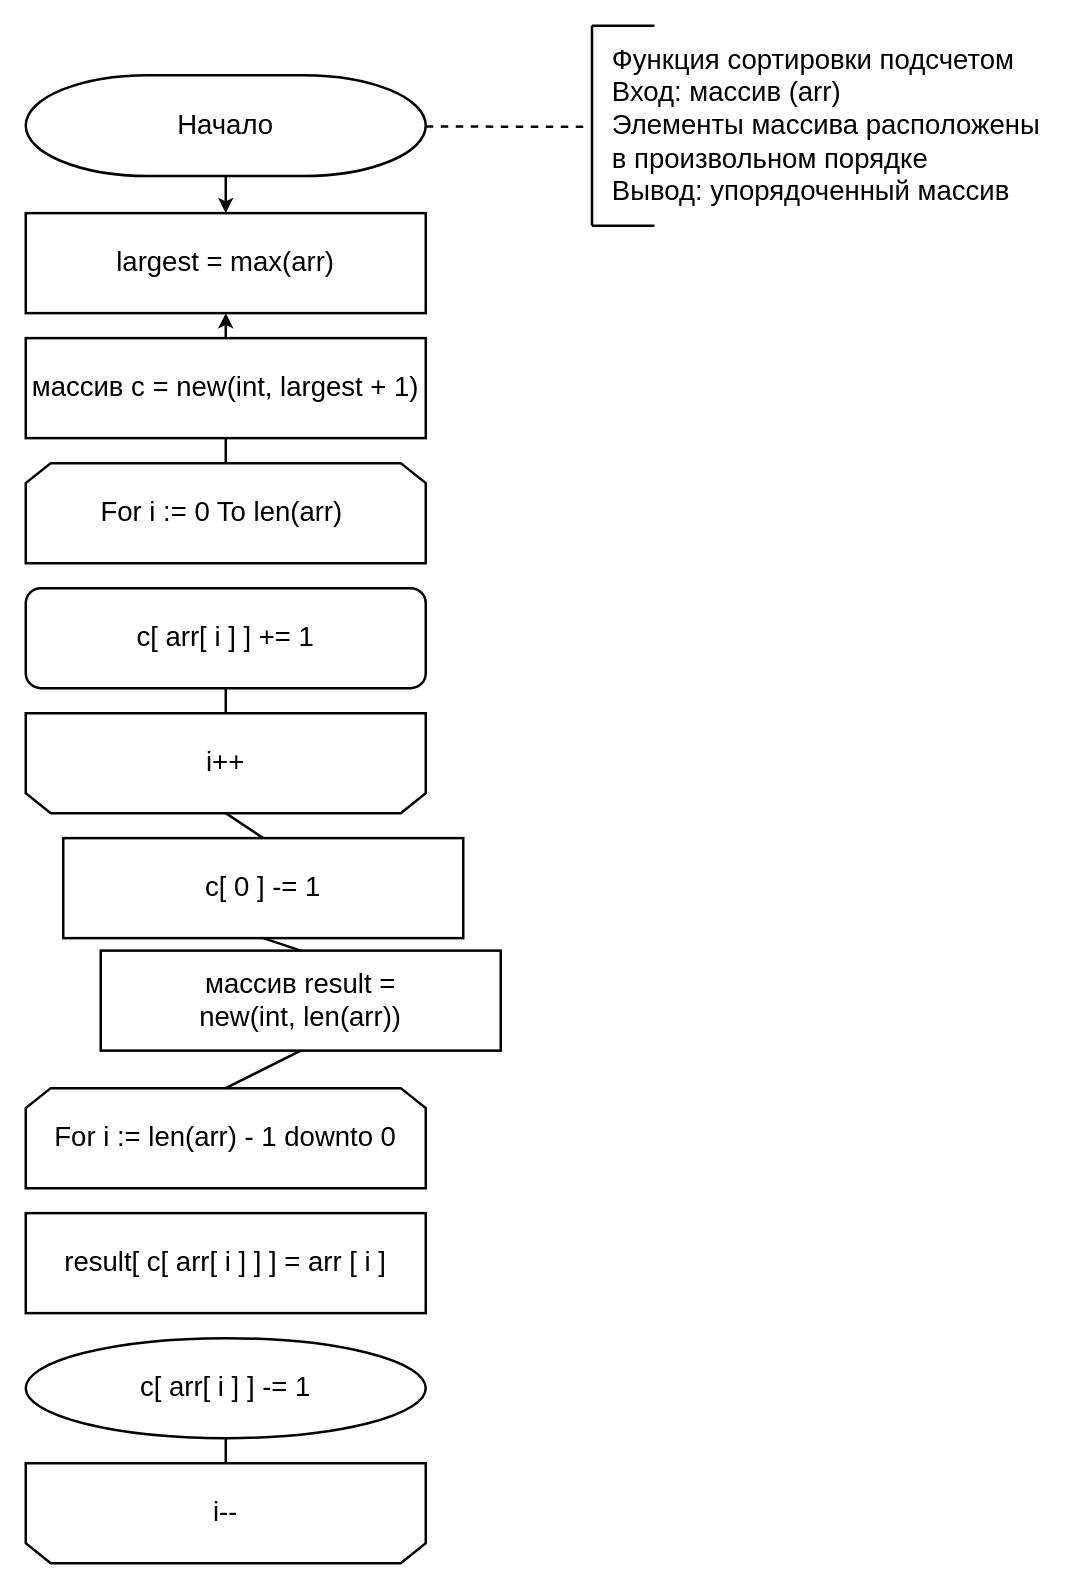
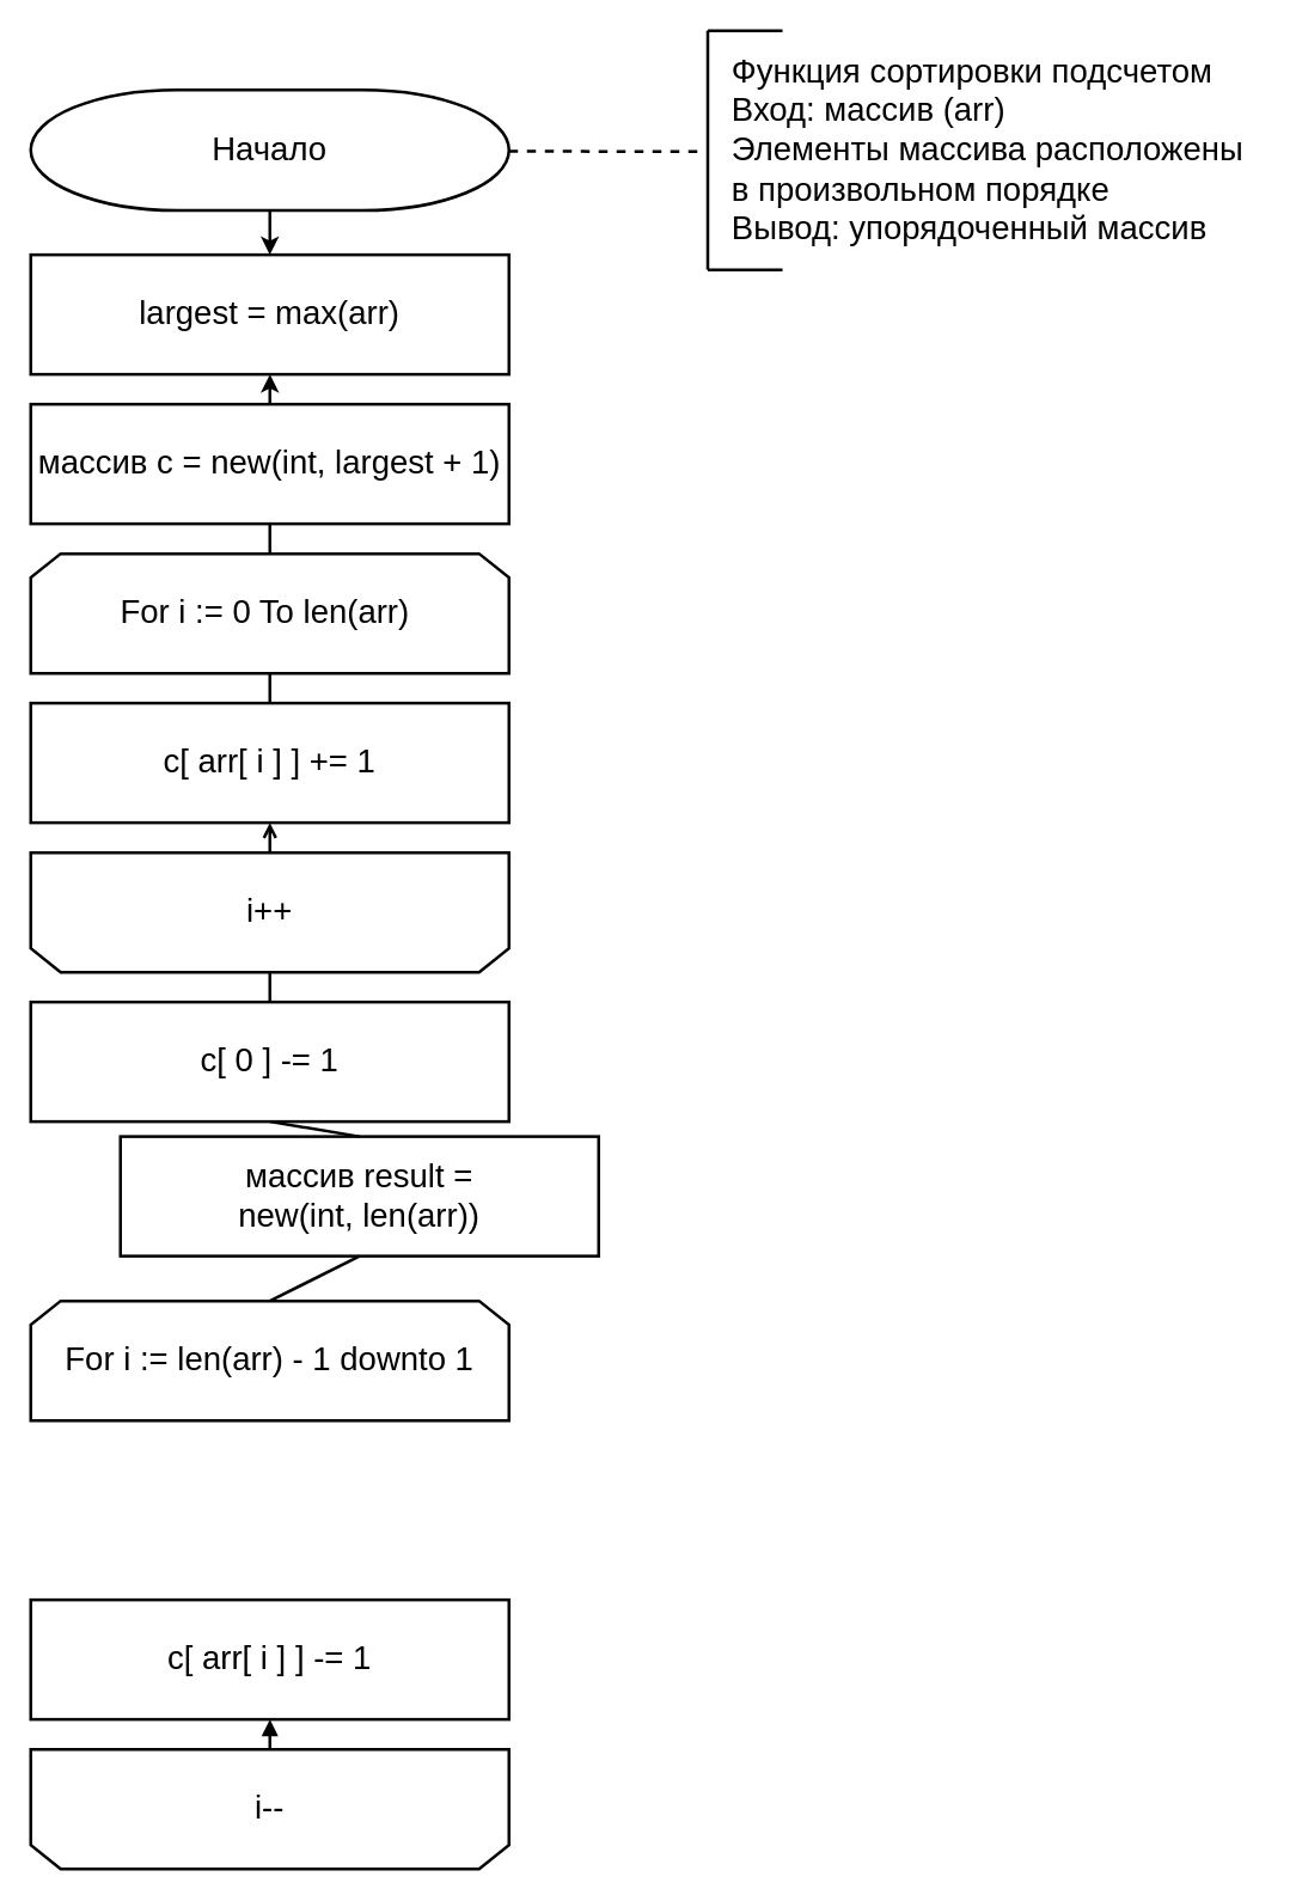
  <mxCell id="0" />
  <mxCell id="1" parent="0" />
  <mxCell id="2" value="" style="edgeStyle=orthogonalEdgeStyle;rounded=0;orthogonalLoop=1;jettySize=auto;html=1;strokeWidth=2;" edge="1" parent="1" source="3"><mxGeometry relative="1" as="geometry"><mxPoint x="180" y="170" as="targetPoint" /></mxGeometry></mxCell>
  <mxCell id="3" value="Начало" style="strokeWidth=2;html=1;shape=mxgraph.flowchart.terminator;whiteSpace=wrap;fontSize=22;" vertex="1" parent="1"><mxGeometry x="20" y="59.66" width="320" height="80.67" as="geometry" /></mxCell>
  <mxCell id="4" style="edgeStyle=none;html=1;exitX=1;exitY=0.5;exitDx=0;exitDy=0;dashed=1;endArrow=none;endFill=0;strokeWidth=2;" edge="1" parent="1"><mxGeometry relative="1" as="geometry"><mxPoint x="340" y="100.67" as="sourcePoint" /><mxPoint x="470" y="101" as="targetPoint" /></mxGeometry></mxCell>
  <mxCell id="5" value="&lt;div style=&quot;text-align: left; font-family: helvetica; font-size: 22px;&quot;&gt;Функция сортировки подсчетом&lt;/div&gt;&lt;div style=&quot;text-align: left; font-family: helvetica; font-size: 22px;&quot;&gt;Вход: массив (arr)&lt;/div&gt;&lt;div style=&quot;text-align: left; font-family: helvetica; font-size: 22px;&quot;&gt;Элементы массива расположены&lt;/div&gt;&lt;div style=&quot;text-align: left; font-family: helvetica; font-size: 22px;&quot;&gt;в произвольном порядке&lt;/div&gt;&lt;div style=&quot;text-align: left; font-family: helvetica; font-size: 22px;&quot;&gt;Вывод: упорядоченный массив&lt;/div&gt;" style="text;html=1;align=center;verticalAlign=middle;resizable=0;points=[];autosize=1;strokeColor=none;fillColor=none;fontSize=22;" vertex="1" parent="1"><mxGeometry x="475" y="25" width="370" height="150" as="geometry" /></mxCell>
  <mxCell id="6" value="" style="endArrow=none;html=1;strokeWidth=2;" edge="1" parent="1"><mxGeometry width="50" height="50" relative="1" as="geometry"><mxPoint x="473" y="180" as="sourcePoint" /><mxPoint x="473" y="20" as="targetPoint" /></mxGeometry></mxCell>
  <mxCell id="7" value="" style="endArrow=none;html=1;strokeWidth=2;" edge="1" parent="1"><mxGeometry width="50" height="50" relative="1" as="geometry"><mxPoint x="473" y="180" as="sourcePoint" /><mxPoint x="523" y="180" as="targetPoint" /></mxGeometry></mxCell>
  <mxCell id="8" value="" style="endArrow=none;html=1;strokeWidth=2;" edge="1" parent="1"><mxGeometry width="50" height="50" relative="1" as="geometry"><mxPoint x="473" y="20" as="sourcePoint" /><mxPoint x="523" y="20" as="targetPoint" /></mxGeometry></mxCell>
  <mxCell id="9" value="массив c = new(int, largest + 1)" style="rounded=0;whiteSpace=wrap;html=1;strokeWidth=2;fontSize=22;" vertex="1" parent="1"><mxGeometry x="20" y="270" width="320" height="80" as="geometry" /></mxCell>
  <mxCell id="10" value="&lt;span style=&quot;font-size: 22px;&quot;&gt;&lt;font style=&quot;font-size: 22px&quot;&gt;For i := 0 To len(arr)&amp;nbsp;&lt;/font&gt;&lt;/span&gt;" style="shape=loopLimit;whiteSpace=wrap;html=1;fontSize=22;strokeWidth=2;" vertex="1" parent="1"><mxGeometry x="20" y="370" width="320" height="80" as="geometry" /></mxCell>
  <mxCell id="11" value="" style="endArrow=none;html=1;rounded=0;strokeWidth=2;fontSize=22;entryX=0.5;entryY=1;entryDx=0;entryDy=0;exitX=0.5;exitY=0;exitDx=0;exitDy=0;" edge="1" parent="1" target="9"><mxGeometry width="50" height="50" relative="1" as="geometry"><mxPoint x="180" y="370" as="sourcePoint" /><mxPoint x="480" y="390" as="targetPoint" /></mxGeometry></mxCell>
  <mxCell id="12" value="largest = max(arr)" style="rounded=0;whiteSpace=wrap;html=1;strokeWidth=2;fontSize=22;" vertex="1" parent="1"><mxGeometry x="20" y="170" width="320" height="80" as="geometry" /></mxCell>
- <mxCell id="13" value="c[ arr[ i ] ] += 1" style="whiteSpace=wrap;html=1;strokeWidth=2;fontSize=22;rounded=1;" vertex="1" parent="1"><mxGeometry x="20" y="470" width="320" height="80" as="geometry" /></mxCell>
+ <mxCell id="13" value="c[ arr[ i ] ] += 1" style="rounded=0;whiteSpace=wrap;html=1;strokeWidth=2;fontSize=22;" vertex="1" parent="1"><mxGeometry x="20" y="470" width="320" height="80" as="geometry" /></mxCell>
  <mxCell id="14" value="&lt;span style=&quot;font-size: 22px;&quot;&gt;i++&lt;/span&gt;" style="shape=loopLimit;whiteSpace=wrap;html=1;direction=west;strokeWidth=2;" vertex="1" parent="1"><mxGeometry x="20" y="570" width="320" height="80" as="geometry" /></mxCell>
- <mxCell id="15" value="c[ 0 ] -= 1" style="rounded=0;whiteSpace=wrap;html=1;strokeWidth=2;fontSize=22;" vertex="1" parent="1"><mxGeometry x="50" y="670" width="320" height="80" as="geometry" /></mxCell>
+ <mxCell id="15" value="c[ 0 ] -= 1" style="rounded=0;whiteSpace=wrap;html=1;strokeWidth=2;fontSize=22;" vertex="1" parent="1"><mxGeometry x="20" y="670" width="320" height="80" as="geometry" /></mxCell>
  <mxCell id="16" value="массив result = &lt;br&gt;new(int, len(arr))" style="rounded=0;whiteSpace=wrap;html=1;strokeWidth=2;fontSize=22;" vertex="1" parent="1"><mxGeometry x="80" y="760" width="320" height="80" as="geometry" /></mxCell>
- <mxCell id="17" value="&lt;span style=&quot;font-size: 22px;&quot;&gt;&lt;font style=&quot;font-size: 22px&quot;&gt;For i := len(arr) - 1 downto 0&lt;/font&gt;&lt;/span&gt;" style="shape=loopLimit;whiteSpace=wrap;html=1;fontSize=22;strokeWidth=2;" vertex="1" parent="1"><mxGeometry x="20" y="870" width="320" height="80" as="geometry" /></mxCell>
+ <mxCell id="17" value="&lt;span style=&quot;font-size: 22px;&quot;&gt;&lt;font style=&quot;font-size: 22px&quot;&gt;For i := len(arr) - 1 downto 1&lt;/font&gt;&lt;/span&gt;" style="shape=loopLimit;whiteSpace=wrap;html=1;fontSize=22;strokeWidth=2;" vertex="1" parent="1"><mxGeometry x="20" y="870" width="320" height="80" as="geometry" /></mxCell>
  <mxCell id="18" value="&lt;span style=&quot;font-size: 22px;&quot;&gt;i--&lt;/span&gt;" style="shape=loopLimit;whiteSpace=wrap;html=1;direction=west;strokeWidth=2;" vertex="1" parent="1"><mxGeometry x="20" y="1170" width="320" height="80" as="geometry" /></mxCell>
- <mxCell id="19" value="result[ c[ arr[ i ] ] ] = arr [ i ]" style="rounded=0;whiteSpace=wrap;html=1;strokeWidth=2;fontSize=22;" vertex="1" parent="1"><mxGeometry x="20" y="970" width="320" height="80" as="geometry" /></mxCell>
- <mxCell id="20" value="c[ arr[ i ] ] -= 1" style="ellipse;whiteSpace=wrap;html=1;strokeWidth=2;fontSize=22;" vertex="1" parent="1"><mxGeometry x="20" y="1070" width="320" height="80" as="geometry" /></mxCell>
+ <mxCell id="20" value="c[ arr[ i ] ] -= 1" style="rounded=0;whiteSpace=wrap;html=1;strokeWidth=2;fontSize=22;" vertex="1" parent="1"><mxGeometry x="20" y="1070" width="320" height="80" as="geometry" /></mxCell>
  <mxCell id="21" value="" style="endArrow=classic;html=1;rounded=0;strokeWidth=2;fontSize=22;entryX=0.5;entryY=1;entryDx=0;entryDy=0;exitX=0.5;exitY=0;exitDx=0;exitDy=0;" edge="1" parent="1" source="9" target="12"><mxGeometry width="50" height="50" relative="1" as="geometry"><mxPoint x="190" y="380" as="sourcePoint" /><mxPoint x="190" y="360" as="targetPoint" /></mxGeometry></mxCell>
- <mxCell id="23" value="" style="endArrow=none;html=1;rounded=0;strokeWidth=2;fontSize=22;entryX=0.5;entryY=1;entryDx=0;entryDy=0;exitX=0.5;exitY=1;exitDx=0;exitDy=0;" edge="1" parent="1" source="14" target="13"><mxGeometry width="50" height="50" relative="1" as="geometry"><mxPoint x="210" y="400" as="sourcePoint" /><mxPoint x="210" y="380" as="targetPoint" /></mxGeometry></mxCell>
+ <mxCell id="22" value="" style="endArrow=none;html=1;rounded=0;strokeWidth=2;fontSize=22;entryX=0.5;entryY=1;entryDx=0;entryDy=0;exitX=0.5;exitY=0;exitDx=0;exitDy=0;" edge="1" parent="1" source="13" target="10"><mxGeometry width="50" height="50" relative="1" as="geometry"><mxPoint x="200" y="390" as="sourcePoint" /><mxPoint x="200" y="370" as="targetPoint" /></mxGeometry></mxCell>
+ <mxCell id="23" value="" style="endArrow=open;html=1;rounded=0;strokeWidth=2;fontSize=22;entryX=0.5;entryY=1;entryDx=0;entryDy=0;exitX=0.5;exitY=1;exitDx=0;exitDy=0;" edge="1" parent="1" source="14" target="13"><mxGeometry width="50" height="50" relative="1" as="geometry"><mxPoint x="210" y="400" as="sourcePoint" /><mxPoint x="210" y="380" as="targetPoint" /></mxGeometry></mxCell>
  <mxCell id="24" value="" style="endArrow=none;html=1;rounded=0;strokeWidth=2;fontSize=22;entryX=0.5;entryY=0;entryDx=0;entryDy=0;exitX=0.5;exitY=0;exitDx=0;exitDy=0;" edge="1" parent="1" source="15" target="14"><mxGeometry width="50" height="50" relative="1" as="geometry"><mxPoint x="220" y="410" as="sourcePoint" /><mxPoint x="220" y="390" as="targetPoint" /></mxGeometry></mxCell>
  <mxCell id="25" value="" style="endArrow=none;html=1;rounded=0;strokeWidth=2;fontSize=22;exitX=0.5;exitY=0;exitDx=0;exitDy=0;entryX=0.5;entryY=1;entryDx=0;entryDy=0;" edge="1" parent="1" source="16" target="15"><mxGeometry width="50" height="50" relative="1" as="geometry"><mxPoint x="230" y="420" as="sourcePoint" /><mxPoint x="230" y="400" as="targetPoint" /></mxGeometry></mxCell>
  <mxCell id="26" value="" style="endArrow=none;html=1;rounded=0;strokeWidth=2;fontSize=22;exitX=0.5;exitY=0;exitDx=0;exitDy=0;entryX=0.5;entryY=1;entryDx=0;entryDy=0;" edge="1" parent="1" source="17" target="16"><mxGeometry width="50" height="50" relative="1" as="geometry"><mxPoint x="190" y="780" as="sourcePoint" /><mxPoint x="190" y="760" as="targetPoint" /></mxGeometry></mxCell>
- <mxCell id="27" value="" style="endArrow=none;html=1;rounded=0;strokeWidth=2;fontSize=22;entryX=0.5;entryY=1;entryDx=0;entryDy=0;" edge="1" parent="1" source="18" target="20"><mxGeometry width="50" height="50" relative="1" as="geometry"><mxPoint x="220" y="810" as="sourcePoint" /><mxPoint x="220" y="790" as="targetPoint" /></mxGeometry></mxCell>
+ <mxCell id="27" value="" style="endArrow=block;html=1;rounded=0;strokeWidth=2;fontSize=22;entryX=0.5;entryY=1;entryDx=0;entryDy=0;" edge="1" parent="1" source="18" target="20"><mxGeometry width="50" height="50" relative="1" as="geometry"><mxPoint x="220" y="810" as="sourcePoint" /><mxPoint x="220" y="790" as="targetPoint" /></mxGeometry></mxCell>
